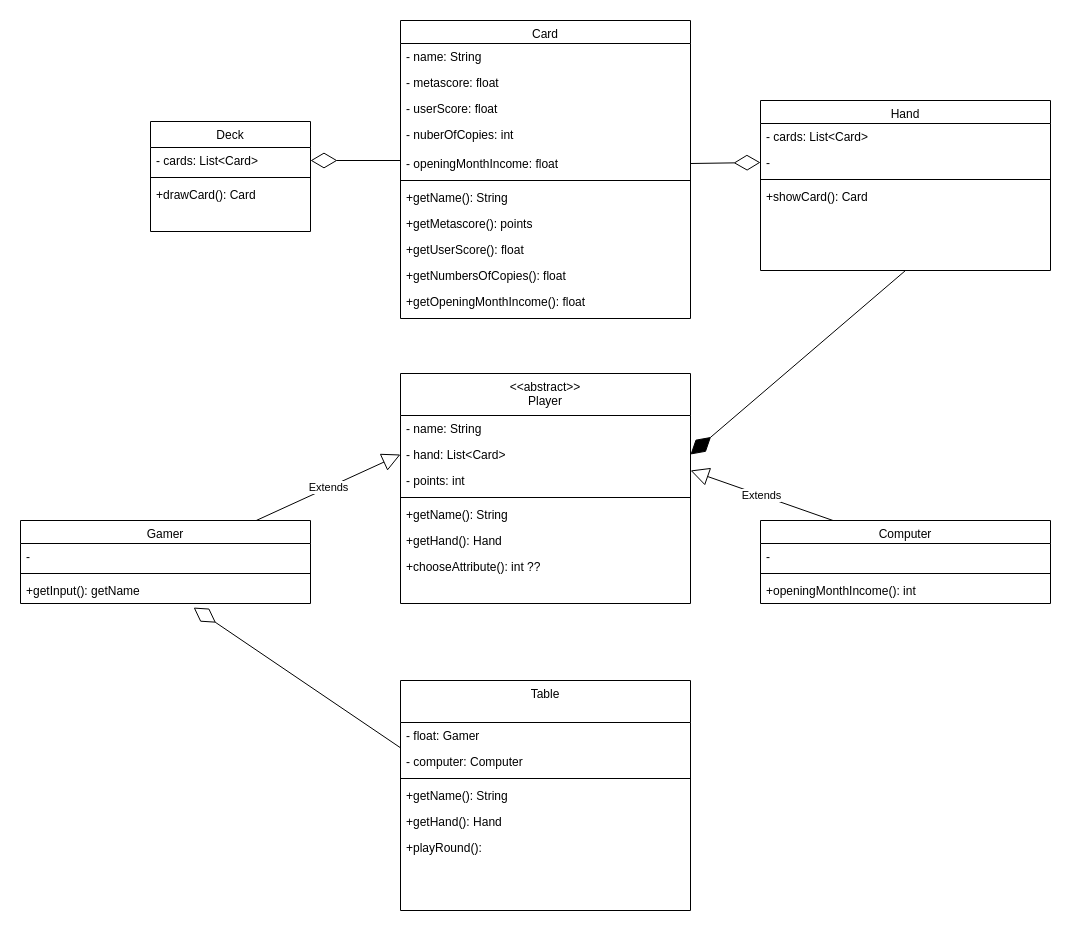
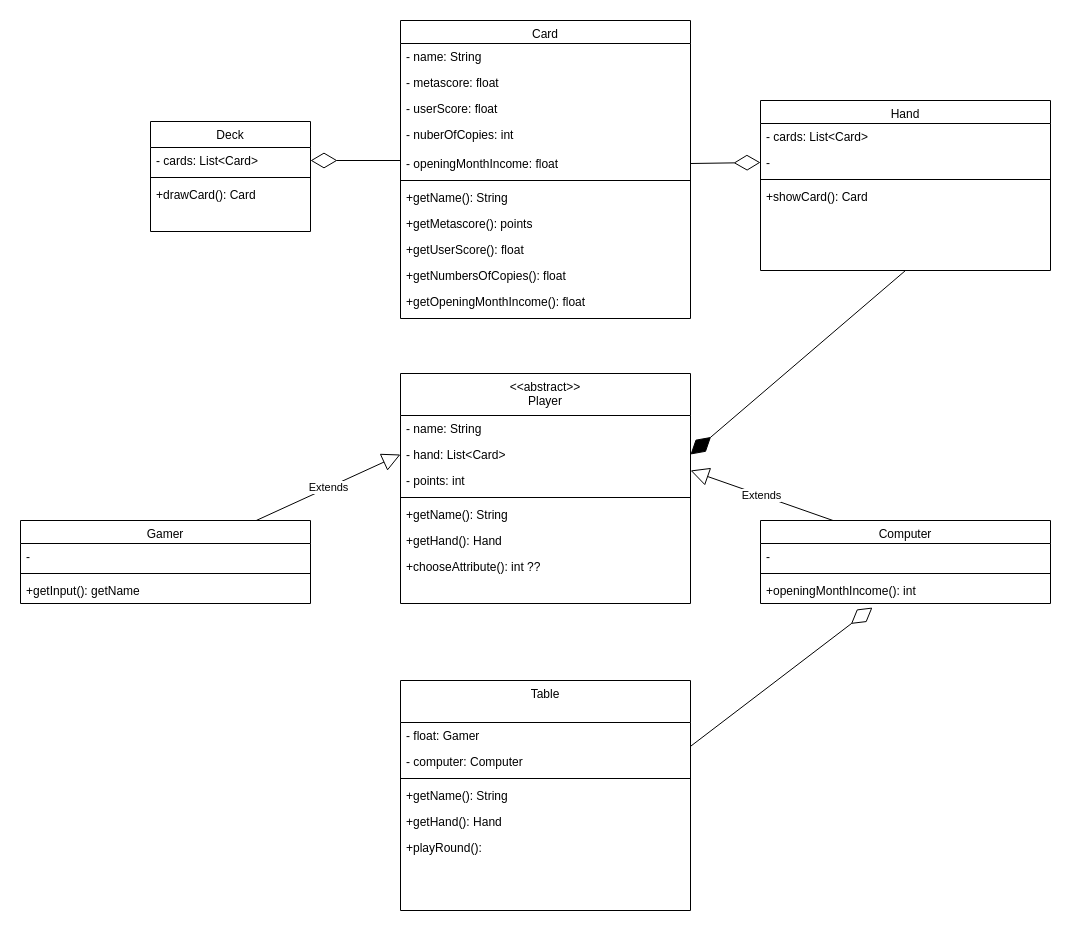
  <mxCell id="0" />
  <mxCell id="1" parent="0" />
  <mxCell id="2" value="Card" style="swimlane;fontStyle=0;align=center;verticalAlign=top;childLayout=stackLayout;horizontal=1;startSize=23;horizontalStack=0;resizeParent=1;resizeLast=0;collapsible=1;marginBottom=0;rounded=0;shadow=0;strokeWidth=1;" parent="1" vertex="1"><mxGeometry x="400" y="20" width="290" height="298" as="geometry"><mxRectangle x="550" y="140" width="160" height="26" as="alternateBounds" /></mxGeometry></mxCell>
  <mxCell id="3" value="- name: String" style="text;align=left;verticalAlign=top;spacingLeft=4;spacingRight=4;overflow=hidden;rotatable=0;points=[[0,0.5],[1,0.5]];portConstraint=eastwest;" parent="2" vertex="1"><mxGeometry y="23" width="290" height="26" as="geometry" /></mxCell>
  <mxCell id="4" value="- metascore: float" style="text;align=left;verticalAlign=top;spacingLeft=4;spacingRight=4;overflow=hidden;rotatable=0;points=[[0,0.5],[1,0.5]];portConstraint=eastwest;rounded=0;shadow=0;html=0;" parent="2" vertex="1"><mxGeometry y="49" width="290" height="26" as="geometry" /></mxCell>
  <mxCell id="5" value="- userScore: float" style="text;align=left;verticalAlign=top;spacingLeft=4;spacingRight=4;overflow=hidden;rotatable=0;points=[[0,0.5],[1,0.5]];portConstraint=eastwest;rounded=0;shadow=0;html=0;" parent="2" vertex="1"><mxGeometry y="75" width="290" height="26" as="geometry" /></mxCell>
  <mxCell id="6" value="- nuberOfCopies: int" style="text;align=left;verticalAlign=top;spacingLeft=4;spacingRight=4;overflow=hidden;rotatable=0;points=[[0,0.5],[1,0.5]];portConstraint=eastwest;rounded=0;shadow=0;html=0;" parent="2" vertex="1"><mxGeometry y="101" width="290" height="29" as="geometry" /></mxCell>
  <mxCell id="7" value="- openingMonthIncome: float" style="text;align=left;verticalAlign=top;spacingLeft=4;spacingRight=4;overflow=hidden;rotatable=0;points=[[0,0.5],[1,0.5]];portConstraint=eastwest;rounded=0;shadow=0;html=0;" parent="2" vertex="1"><mxGeometry y="130" width="290" height="26" as="geometry" /></mxCell>
  <mxCell id="8" value="" style="line;html=1;strokeWidth=1;align=left;verticalAlign=middle;spacingTop=-1;spacingLeft=3;spacingRight=3;rotatable=0;labelPosition=right;points=[];portConstraint=eastwest;" parent="2" vertex="1"><mxGeometry y="156" width="290" height="8" as="geometry" /></mxCell>
  <mxCell id="9" value="+getName(): String " style="text;align=left;verticalAlign=top;spacingLeft=4;spacingRight=4;overflow=hidden;rotatable=0;points=[[0,0.5],[1,0.5]];portConstraint=eastwest;" parent="2" vertex="1"><mxGeometry y="164" width="290" height="26" as="geometry" /></mxCell>
  <mxCell id="10" value="+getMetascore(): points" style="text;align=left;verticalAlign=top;spacingLeft=4;spacingRight=4;overflow=hidden;rotatable=0;points=[[0,0.5],[1,0.5]];portConstraint=eastwest;" parent="2" vertex="1"><mxGeometry y="190" width="290" height="26" as="geometry" /></mxCell>
  <mxCell id="11" value="+getUserScore(): float" style="text;align=left;verticalAlign=top;spacingLeft=4;spacingRight=4;overflow=hidden;rotatable=0;points=[[0,0.5],[1,0.5]];portConstraint=eastwest;rounded=0;shadow=0;html=0;" parent="2" vertex="1"><mxGeometry y="216" width="290" height="26" as="geometry" /></mxCell>
  <mxCell id="12" value="+getNumbersOfCopies(): float" style="text;align=left;verticalAlign=top;spacingLeft=4;spacingRight=4;overflow=hidden;rotatable=0;points=[[0,0.5],[1,0.5]];portConstraint=eastwest;rounded=0;shadow=0;html=0;" parent="2" vertex="1"><mxGeometry y="242" width="290" height="26" as="geometry" /></mxCell>
  <mxCell id="13" value="+getOpeningMonthIncome(): float" style="text;align=left;verticalAlign=top;spacingLeft=4;spacingRight=4;overflow=hidden;rotatable=0;points=[[0,0.5],[1,0.5]];portConstraint=eastwest;rounded=0;shadow=0;html=0;" parent="2" vertex="1"><mxGeometry y="268" width="290" height="26" as="geometry" /></mxCell>
  <mxCell id="14" value="&lt;&lt;abstract&gt;&gt;&#10;Player&#10;" style="swimlane;fontStyle=0;align=center;verticalAlign=top;childLayout=stackLayout;horizontal=1;startSize=42;horizontalStack=0;resizeParent=1;resizeLast=0;collapsible=1;marginBottom=0;rounded=0;shadow=0;strokeWidth=1;" parent="1" vertex="1"><mxGeometry x="400" y="373" width="290" height="230" as="geometry"><mxRectangle x="550" y="140" width="160" height="26" as="alternateBounds" /></mxGeometry></mxCell>
  <mxCell id="15" value="- name: String" style="text;align=left;verticalAlign=top;spacingLeft=4;spacingRight=4;overflow=hidden;rotatable=0;points=[[0,0.5],[1,0.5]];portConstraint=eastwest;" parent="14" vertex="1"><mxGeometry y="42" width="290" height="26" as="geometry" /></mxCell>
  <mxCell id="16" value="- hand: List&lt;Card&gt;" style="text;align=left;verticalAlign=top;spacingLeft=4;spacingRight=4;overflow=hidden;rotatable=0;points=[[0,0.5],[1,0.5]];portConstraint=eastwest;rounded=0;shadow=0;html=0;" parent="14" vertex="1"><mxGeometry y="68" width="290" height="26" as="geometry" /></mxCell>
  <mxCell id="17" value="- points: int" style="text;align=left;verticalAlign=top;spacingLeft=4;spacingRight=4;overflow=hidden;rotatable=0;points=[[0,0.5],[1,0.5]];portConstraint=eastwest;rounded=0;shadow=0;html=0;" parent="14" vertex="1"><mxGeometry y="94" width="290" height="26" as="geometry" /></mxCell>
  <mxCell id="18" value="" style="line;html=1;strokeWidth=1;align=left;verticalAlign=middle;spacingTop=-1;spacingLeft=3;spacingRight=3;rotatable=0;labelPosition=right;points=[];portConstraint=eastwest;" parent="14" vertex="1"><mxGeometry y="120" width="290" height="8" as="geometry" /></mxCell>
  <mxCell id="19" value="+getName(): String " style="text;align=left;verticalAlign=top;spacingLeft=4;spacingRight=4;overflow=hidden;rotatable=0;points=[[0,0.5],[1,0.5]];portConstraint=eastwest;" parent="14" vertex="1"><mxGeometry y="128" width="290" height="26" as="geometry" /></mxCell>
  <mxCell id="20" value="+getHand(): Hand" style="text;align=left;verticalAlign=top;spacingLeft=4;spacingRight=4;overflow=hidden;rotatable=0;points=[[0,0.5],[1,0.5]];portConstraint=eastwest;rounded=0;shadow=0;html=0;" parent="14" vertex="1"><mxGeometry y="154" width="290" height="26" as="geometry" /></mxCell>
  <mxCell id="21" value="+chooseAttribute(): int ?? " style="text;align=left;verticalAlign=top;spacingLeft=4;spacingRight=4;overflow=hidden;rotatable=0;points=[[0,0.5],[1,0.5]];portConstraint=eastwest;rounded=0;shadow=0;html=0;" parent="14" vertex="1"><mxGeometry y="180" width="290" height="26" as="geometry" /></mxCell>
  <mxCell id="22" value="Table " style="swimlane;fontStyle=0;align=center;verticalAlign=top;childLayout=stackLayout;horizontal=1;startSize=42;horizontalStack=0;resizeParent=1;resizeLast=0;collapsible=1;marginBottom=0;rounded=0;shadow=0;strokeWidth=1;" parent="1" vertex="1"><mxGeometry x="400" y="680" width="290" height="230" as="geometry"><mxRectangle x="550" y="140" width="160" height="26" as="alternateBounds" /></mxGeometry></mxCell>
  <mxCell id="23" value="- float: Gamer" style="text;align=left;verticalAlign=top;spacingLeft=4;spacingRight=4;overflow=hidden;rotatable=0;points=[[0,0.5],[1,0.5]];portConstraint=eastwest;" parent="22" vertex="1"><mxGeometry y="42" width="290" height="26" as="geometry" /></mxCell>
  <mxCell id="24" value="- computer: Computer " style="text;align=left;verticalAlign=top;spacingLeft=4;spacingRight=4;overflow=hidden;rotatable=0;points=[[0,0.5],[1,0.5]];portConstraint=eastwest;rounded=0;shadow=0;html=0;" parent="22" vertex="1"><mxGeometry y="68" width="290" height="26" as="geometry" /></mxCell>
  <mxCell id="25" value="" style="line;html=1;strokeWidth=1;align=left;verticalAlign=middle;spacingTop=-1;spacingLeft=3;spacingRight=3;rotatable=0;labelPosition=right;points=[];portConstraint=eastwest;" parent="22" vertex="1"><mxGeometry y="94" width="290" height="8" as="geometry" /></mxCell>
  <mxCell id="26" value="+getName(): String " style="text;align=left;verticalAlign=top;spacingLeft=4;spacingRight=4;overflow=hidden;rotatable=0;points=[[0,0.5],[1,0.5]];portConstraint=eastwest;" parent="22" vertex="1"><mxGeometry y="102" width="290" height="26" as="geometry" /></mxCell>
  <mxCell id="27" value="+getHand(): Hand" style="text;align=left;verticalAlign=top;spacingLeft=4;spacingRight=4;overflow=hidden;rotatable=0;points=[[0,0.5],[1,0.5]];portConstraint=eastwest;rounded=0;shadow=0;html=0;" parent="22" vertex="1"><mxGeometry y="128" width="290" height="26" as="geometry" /></mxCell>
  <mxCell id="28" value="+playRound(): " style="text;align=left;verticalAlign=top;spacingLeft=4;spacingRight=4;overflow=hidden;rotatable=0;points=[[0,0.5],[1,0.5]];portConstraint=eastwest;rounded=0;shadow=0;html=0;" parent="22" vertex="1"><mxGeometry y="154" width="290" height="26" as="geometry" /></mxCell>
  <mxCell id="29" value="Hand" style="swimlane;fontStyle=0;align=center;verticalAlign=top;childLayout=stackLayout;horizontal=1;startSize=23;horizontalStack=0;resizeParent=1;resizeLast=0;collapsible=1;marginBottom=0;rounded=0;shadow=0;strokeWidth=1;" parent="1" vertex="1"><mxGeometry x="760" y="100" width="290" height="170" as="geometry"><mxRectangle x="550" y="140" width="160" height="26" as="alternateBounds" /></mxGeometry></mxCell>
  <mxCell id="30" value="- cards: List&lt;Card&gt;" style="text;align=left;verticalAlign=top;spacingLeft=4;spacingRight=4;overflow=hidden;rotatable=0;points=[[0,0.5],[1,0.5]];portConstraint=eastwest;" parent="29" vertex="1"><mxGeometry y="23" width="290" height="26" as="geometry" /></mxCell>
  <mxCell id="31" value="- " style="text;align=left;verticalAlign=top;spacingLeft=4;spacingRight=4;overflow=hidden;rotatable=0;points=[[0,0.5],[1,0.5]];portConstraint=eastwest;rounded=0;shadow=0;html=0;" parent="29" vertex="1"><mxGeometry y="49" width="290" height="26" as="geometry" /></mxCell>
  <mxCell id="32" value="" style="line;html=1;strokeWidth=1;align=left;verticalAlign=middle;spacingTop=-1;spacingLeft=3;spacingRight=3;rotatable=0;labelPosition=right;points=[];portConstraint=eastwest;" parent="29" vertex="1"><mxGeometry y="75" width="290" height="8" as="geometry" /></mxCell>
  <mxCell id="33" value="+showCard(): Card" style="text;align=left;verticalAlign=top;spacingLeft=4;spacingRight=4;overflow=hidden;rotatable=0;points=[[0,0.5],[1,0.5]];portConstraint=eastwest;" parent="29" vertex="1"><mxGeometry y="83" width="290" height="26" as="geometry" /></mxCell>
  <mxCell id="34" value="Gamer " style="swimlane;fontStyle=0;align=center;verticalAlign=top;childLayout=stackLayout;horizontal=1;startSize=23;horizontalStack=0;resizeParent=1;resizeLast=0;collapsible=1;marginBottom=0;rounded=0;shadow=0;strokeWidth=1;" parent="1" vertex="1"><mxGeometry x="20" y="520" width="290" height="83" as="geometry"><mxRectangle x="550" y="140" width="160" height="26" as="alternateBounds" /></mxGeometry></mxCell>
  <mxCell id="35" value="- " style="text;align=left;verticalAlign=top;spacingLeft=4;spacingRight=4;overflow=hidden;rotatable=0;points=[[0,0.5],[1,0.5]];portConstraint=eastwest;rounded=0;shadow=0;html=0;" parent="34" vertex="1"><mxGeometry y="23" width="290" height="26" as="geometry" /></mxCell>
  <mxCell id="36" value="" style="line;html=1;strokeWidth=1;align=left;verticalAlign=middle;spacingTop=-1;spacingLeft=3;spacingRight=3;rotatable=0;labelPosition=right;points=[];portConstraint=eastwest;" parent="34" vertex="1"><mxGeometry y="49" width="290" height="8" as="geometry" /></mxCell>
  <mxCell id="37" value="+getInput(): getName" style="text;align=left;verticalAlign=top;spacingLeft=4;spacingRight=4;overflow=hidden;rotatable=0;points=[[0,0.5],[1,0.5]];portConstraint=eastwest;" parent="34" vertex="1"><mxGeometry y="57" width="290" height="26" as="geometry" /></mxCell>
  <mxCell id="38" value="Computer " style="swimlane;fontStyle=0;align=center;verticalAlign=top;childLayout=stackLayout;horizontal=1;startSize=23;horizontalStack=0;resizeParent=1;resizeLast=0;collapsible=1;marginBottom=0;rounded=0;shadow=0;strokeWidth=1;" parent="1" vertex="1"><mxGeometry x="760" y="520" width="290" height="83" as="geometry"><mxRectangle x="550" y="140" width="160" height="26" as="alternateBounds" /></mxGeometry></mxCell>
  <mxCell id="39" value="- " style="text;align=left;verticalAlign=top;spacingLeft=4;spacingRight=4;overflow=hidden;rotatable=0;points=[[0,0.5],[1,0.5]];portConstraint=eastwest;rounded=0;shadow=0;html=0;" parent="38" vertex="1"><mxGeometry y="23" width="290" height="26" as="geometry" /></mxCell>
  <mxCell id="40" value="" style="line;html=1;strokeWidth=1;align=left;verticalAlign=middle;spacingTop=-1;spacingLeft=3;spacingRight=3;rotatable=0;labelPosition=right;points=[];portConstraint=eastwest;" parent="38" vertex="1"><mxGeometry y="49" width="290" height="8" as="geometry" /></mxCell>
  <mxCell id="41" value="+openingMonthIncome(): int" style="text;align=left;verticalAlign=top;spacingLeft=4;spacingRight=4;overflow=hidden;rotatable=0;points=[[0,0.5],[1,0.5]];portConstraint=eastwest;" parent="38" vertex="1"><mxGeometry y="57" width="290" height="26" as="geometry" /></mxCell>
  <mxCell id="42" value="Deck" style="swimlane;fontStyle=0;align=center;verticalAlign=top;childLayout=stackLayout;horizontal=1;startSize=26;horizontalStack=0;resizeParent=1;resizeLast=0;collapsible=1;marginBottom=0;rounded=0;shadow=0;strokeWidth=1;" parent="1" vertex="1"><mxGeometry x="150" y="121" width="160" height="110" as="geometry"><mxRectangle x="550" y="140" width="160" height="26" as="alternateBounds" /></mxGeometry></mxCell>
  <mxCell id="43" value="- cards: List&lt;Card&gt;" style="text;align=left;verticalAlign=top;spacingLeft=4;spacingRight=4;overflow=hidden;rotatable=0;points=[[0,0.5],[1,0.5]];portConstraint=eastwest;" parent="42" vertex="1"><mxGeometry y="26" width="160" height="26" as="geometry" /></mxCell>
  <mxCell id="44" value="" style="line;html=1;strokeWidth=1;align=left;verticalAlign=middle;spacingTop=-1;spacingLeft=3;spacingRight=3;rotatable=0;labelPosition=right;points=[];portConstraint=eastwest;" parent="42" vertex="1"><mxGeometry y="52" width="160" height="8" as="geometry" /></mxCell>
  <mxCell id="45" value="+drawCard(): Card " style="text;align=left;verticalAlign=top;spacingLeft=4;spacingRight=4;overflow=hidden;rotatable=0;points=[[0,0.5],[1,0.5]];portConstraint=eastwest;" parent="42" vertex="1"><mxGeometry y="60" width="160" height="26" as="geometry" /></mxCell>
  <mxCell id="46" value="" style="endArrow=diamondThin;endFill=0;endSize=24;html=1;entryX=1;entryY=0.5;entryDx=0;entryDy=0;" parent="1" target="43" edge="1"><mxGeometry width="160" relative="1" as="geometry"><mxPoint x="400" y="160" as="sourcePoint" /><mxPoint x="320" y="180" as="targetPoint" /><Array as="points" /></mxGeometry></mxCell>
  <mxCell id="47" value="" style="endArrow=diamondThin;endFill=0;endSize=24;html=1;exitX=1;exitY=0.5;exitDx=0;exitDy=0;entryX=0;entryY=0.5;entryDx=0;entryDy=0;" parent="1" source="7" target="31" edge="1"><mxGeometry width="160" relative="1" as="geometry"><mxPoint x="530" y="320" as="sourcePoint" /><mxPoint x="750" y="341" as="targetPoint" /></mxGeometry></mxCell>
  <mxCell id="48" value="Extends" style="endArrow=block;endSize=16;endFill=0;html=1;entryX=0;entryY=0.5;entryDx=0;entryDy=0;" parent="1" source="34" target="16" edge="1"><mxGeometry width="160" relative="1" as="geometry"><mxPoint x="226" y="520" as="sourcePoint" /><mxPoint x="370" y="420" as="targetPoint" /></mxGeometry></mxCell>
  <mxCell id="49" value="Extends" style="endArrow=block;endSize=16;endFill=0;html=1;exitX=0.25;exitY=0;exitDx=0;exitDy=0;" parent="1" source="38" edge="1"><mxGeometry width="160" relative="1" as="geometry"><mxPoint x="840" y="470" as="sourcePoint" /><mxPoint x="690" y="470" as="targetPoint" /></mxGeometry></mxCell>
  <mxCell id="50" value="" style="endArrow=diamondThin;endFill=1;endSize=24;html=1;exitX=0.5;exitY=1;exitDx=0;exitDy=0;entryX=1;entryY=0.5;entryDx=0;entryDy=0;" parent="1" source="29" target="16" edge="1"><mxGeometry width="160" relative="1" as="geometry"><mxPoint x="890" y="420" as="sourcePoint" /><mxPoint x="670" y="420" as="targetPoint" /></mxGeometry></mxCell>
- <mxCell id="51" value="" style="endArrow=diamondThin;endFill=0;endSize=24;html=1;exitX=0;exitY=0.973;exitDx=0;exitDy=0;entryX=0.597;entryY=1.156;entryDx=0;entryDy=0;entryPerimeter=0;exitPerimeter=0;" parent="1" source="23" target="37" edge="1"><mxGeometry width="160" relative="1" as="geometry"><mxPoint x="420" y="660" as="sourcePoint" /><mxPoint x="580" y="660" as="targetPoint" /></mxGeometry></mxCell>
+ <mxCell id="52" value="" style="endArrow=diamondThin;endFill=0;endSize=24;html=1;exitX=1;exitY=-0.082;exitDx=0;exitDy=0;entryX=0.386;entryY=1.156;entryDx=0;entryDy=0;entryPerimeter=0;exitPerimeter=0;" parent="1" source="24" target="41" edge="1"><mxGeometry width="160" relative="1" as="geometry"><mxPoint x="420" y="660" as="sourcePoint" /><mxPoint x="850" y="609" as="targetPoint" /></mxGeometry></mxCell>
